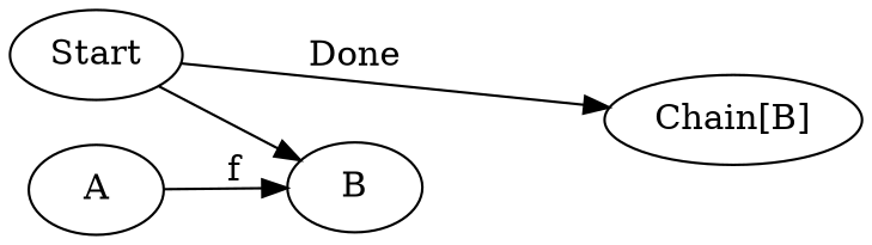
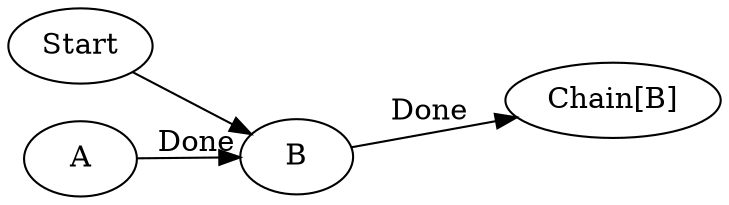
  digraph {
    rankdir=LR
    Start
    B
    A
    n4 [label="Chain[B]"]
    Start -> B
-   Start -> n4 [label=Done]
-   A -> B [label=f]
+   B -> n4 [label=Done]
+   A -> B [label=Done]
  }
